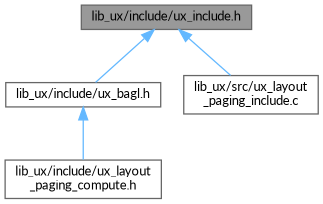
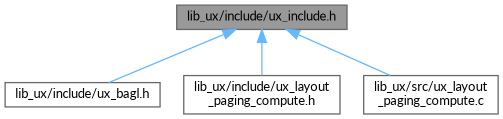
  digraph {
    fontname=Lato
    node [color=grey40 fillcolor=white fontname=Lato fontsize=10 shape=box style=filled]
    edge [color=steelblue1 dir=back fontname=Lato fontsize=10 labelfontname=Helvetica labelfontsize=10 style=solid]
    n1 [color=gray40 fillcolor=grey60 fontcolor=black height=0.2 label="lib_ux/include/ux_include.h" width=0.4]
    n2 [height=0.2 label="lib_ux/include/ux_bagl.h" width=0.4]
    n3 [height=0.2 label="lib_ux/include/ux_layout\l_paging_compute.h" width=0.4]
-   n4 [height=0.2 label="lib_ux/src/ux_layout\l_paging_include.c" width=0.4]
+   n4 [height=0.2 label="lib_ux/src/ux_layout\l_paging_compute.c" width=0.4]
    n1 -> n2
-   n2 -> n3
+   n1 -> n3
    n1 -> n4
  }
